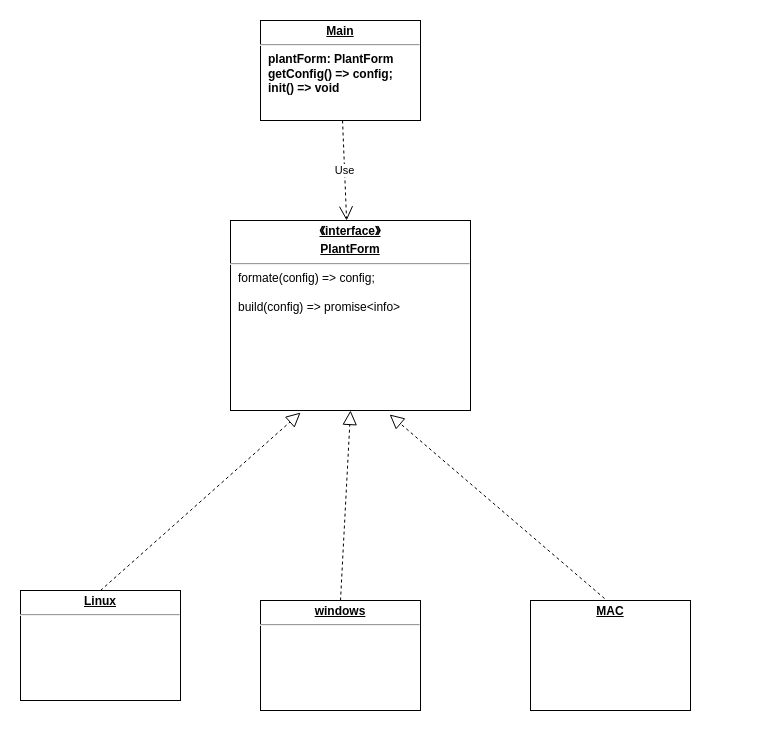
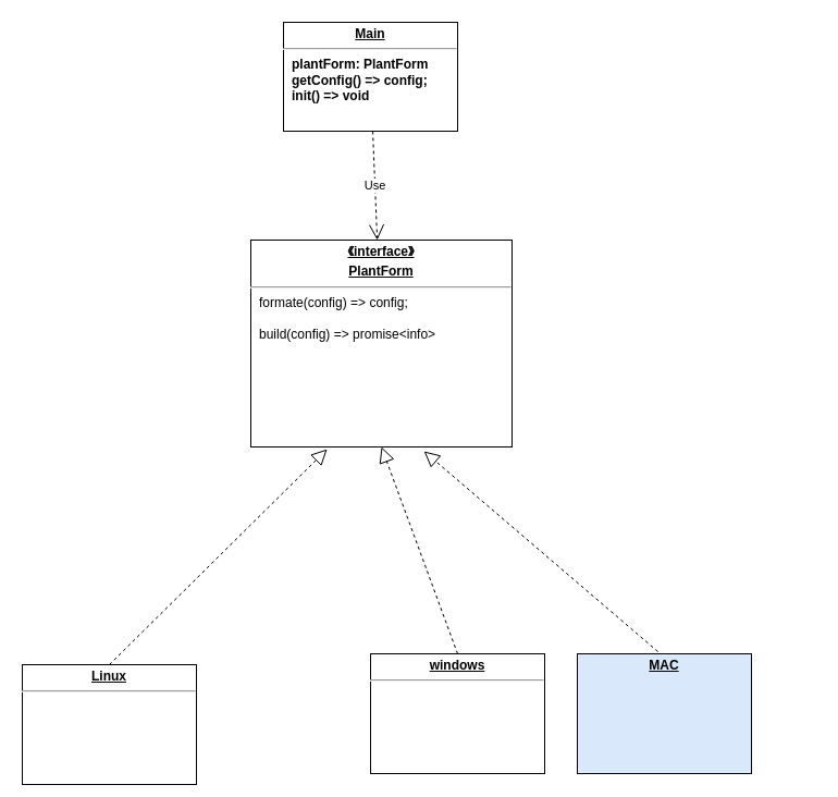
  <mxCell id="0" style=";html=1;" />
  <mxCell id="1" style=";html=1;" parent="0" />
  <mxCell id="2" style="edgeStyle=orthogonalEdgeStyle;rounded=0;html=1;jettySize=auto;orthogonalLoop=1;endArrow=circlePlus;endFill=0;" parent="1" edge="1"><mxGeometry relative="1" as="geometry"><Array as="points"><mxPoint x="87" y="275" /><mxPoint x="127" y="275" /></Array><mxPoint x="87" y="325" as="sourcePoint" /></mxGeometry></mxCell>
  <mxCell id="3" style="edgeStyle=orthogonalEdgeStyle;rounded=0;html=1;endArrow=circlePlus;endFill=0;jettySize=auto;orthogonalLoop=1;" parent="1" edge="1"><mxGeometry relative="1" as="geometry"><Array as="points"><mxPoint x="327" y="275" /><mxPoint x="127" y="275" /></Array><mxPoint x="127" y="235" as="targetPoint" /></mxGeometry></mxCell>
  <mxCell id="4" style="edgeStyle=none;rounded=0;html=1;dashed=1;endArrow=none;endFill=0;jettySize=auto;orthogonalLoop=1;" parent="1" edge="1"><mxGeometry relative="1" as="geometry"><mxPoint x="747.417" y="395" as="sourcePoint" /></mxGeometry></mxCell>
  <mxCell id="5" style="edgeStyle=orthogonalEdgeStyle;rounded=0;html=1;endArrow=circlePlus;endFill=0;jettySize=auto;orthogonalLoop=1;entryX=0.25;entryY=1;" parent="1" edge="1"><mxGeometry relative="1" as="geometry"><Array as="points"><mxPoint x="237" y="425" /><mxPoint x="287" y="425" /></Array><mxPoint x="237" y="445" as="sourcePoint" /></mxGeometry></mxCell>
  <mxCell id="6" style="edgeStyle=orthogonalEdgeStyle;rounded=0;html=1;endArrow=circlePlus;endFill=0;jettySize=auto;orthogonalLoop=1;entryX=0.75;entryY=1;" parent="1" edge="1"><mxGeometry relative="1" as="geometry"><Array as="points"><mxPoint x="627" y="415" /><mxPoint x="367" y="415" /></Array><mxPoint x="367" y="395" as="targetPoint" /></mxGeometry></mxCell>
  <mxCell id="7" style="edgeStyle=none;rounded=0;html=1;dashed=1;endArrow=none;endFill=0;jettySize=auto;orthogonalLoop=1;" parent="1" edge="1"><mxGeometry relative="1" as="geometry"><mxPoint x="627" y="215" as="targetPoint" /></mxGeometry></mxCell>
  <mxCell id="8" style="edgeStyle=orthogonalEdgeStyle;rounded=0;html=1;endArrow=circlePlus;endFill=0;jettySize=auto;orthogonalLoop=1;" parent="1" edge="1"><mxGeometry relative="1" as="geometry"><Array as="points"><mxPoint x="87" y="545" /><mxPoint x="87" y="545" /></Array><mxPoint x="87" y="575" as="sourcePoint" /></mxGeometry></mxCell>
  <mxCell id="9" style="rounded=0;html=1;endArrow=none;endFill=0;jettySize=auto;orthogonalLoop=1;dashed=1;" parent="1" edge="1"><mxGeometry relative="1" as="geometry"><mxPoint x="561.545" y="615" as="sourcePoint" /></mxGeometry></mxCell>
  <mxCell id="10" value="&lt;p style=&quot;margin:0px;margin-top:4px;text-align:center;text-decoration:underline;&quot;&gt;&lt;b&gt;《interface》&lt;/b&gt;&lt;/p&gt;&lt;p style=&quot;margin:0px;margin-top:4px;text-align:center;text-decoration:underline;&quot;&gt;&lt;b&gt;PlantForm&lt;/b&gt;&lt;/p&gt;&lt;hr&gt;&lt;p style=&quot;margin:0px;margin-left:8px;&quot;&gt;formate(config) =&amp;gt; config;&lt;/p&gt;&lt;p style=&quot;margin:0px;margin-left:8px;&quot;&gt;&lt;br&gt;&lt;/p&gt;&lt;p style=&quot;margin:0px;margin-left:8px;&quot;&gt;build(config) =&amp;gt; promise&amp;lt;info&amp;gt;&lt;/p&gt;" style="verticalAlign=top;align=left;overflow=fill;fontSize=12;fontFamily=Helvetica;html=1;" vertex="1" parent="1"><mxGeometry x="230" y="220" width="240" height="190" as="geometry" /></mxCell>
  <mxCell id="11" value="" style="line;strokeWidth=1;fillColor=none;align=left;verticalAlign=middle;spacingTop=-1;spacingLeft=3;spacingRight=3;rotatable=0;labelPosition=right;points=[];portConstraint=eastwest;strokeColor=inherit;" vertex="1" parent="1"><mxGeometry x="220" y="170" width="80" height="8" as="geometry" /></mxCell>
  <mxCell id="12" value="" style="line;strokeWidth=1;fillColor=none;align=left;verticalAlign=middle;spacingTop=-1;spacingLeft=3;spacingRight=3;rotatable=0;labelPosition=right;points=[];portConstraint=eastwest;strokeColor=inherit;" vertex="1" parent="1"><mxGeometry x="360" y="380" width="40" height="8" as="geometry" /></mxCell>
  <mxCell id="13" value="&lt;p style=&quot;margin:0px;margin-top:4px;text-align:center;text-decoration:underline;&quot;&gt;&lt;b&gt;Main&lt;/b&gt;&lt;/p&gt;&lt;hr&gt;&lt;p style=&quot;margin:0px;margin-left:8px;&quot;&gt;&lt;b style=&quot;border-color: var(--border-color); text-align: center;&quot;&gt;plantForm: PlantForm&lt;/b&gt;&lt;br&gt;&lt;/p&gt;&lt;p style=&quot;margin:0px;margin-left:8px;&quot;&gt;&lt;b style=&quot;border-color: var(--border-color); text-align: center;&quot;&gt;getConfig() =&amp;gt; config;&lt;/b&gt;&lt;/p&gt;&lt;p style=&quot;margin:0px;margin-left:8px;&quot;&gt;&lt;b style=&quot;border-color: var(--border-color); text-align: center;&quot;&gt;init() =&amp;gt; void&lt;/b&gt;&lt;/p&gt;&lt;p style=&quot;margin:0px;margin-left:8px;&quot;&gt;&lt;b style=&quot;border-color: var(--border-color); text-align: center;&quot;&gt;&lt;br&gt;&lt;/b&gt;&lt;/p&gt;" style="verticalAlign=top;align=left;overflow=fill;fontSize=12;fontFamily=Helvetica;html=1;" vertex="1" parent="1"><mxGeometry x="260" y="20" width="160" height="100" as="geometry" /></mxCell>
- <mxCell id="14" value="&lt;p style=&quot;margin:0px;margin-top:4px;text-align:center;text-decoration:underline;&quot;&gt;&lt;b&gt;Linux&lt;/b&gt;&lt;/p&gt;&lt;hr&gt;&lt;p style=&quot;margin:0px;margin-left:8px;&quot;&gt;&lt;br&gt;&lt;/p&gt;" style="verticalAlign=top;align=left;overflow=fill;fontSize=12;fontFamily=Helvetica;html=1;" vertex="1" parent="1"><mxGeometry x="20" y="590" width="160" height="110" as="geometry" /></mxCell>
+ <mxCell id="14" value="&lt;p style=&quot;margin:0px;margin-top:4px;text-align:center;text-decoration:underline;&quot;&gt;&lt;b&gt;Linux&lt;/b&gt;&lt;/p&gt;&lt;hr&gt;&lt;p style=&quot;margin:0px;margin-left:8px;&quot;&gt;&lt;br&gt;&lt;/p&gt;" style="verticalAlign=top;align=left;overflow=fill;fontSize=12;fontFamily=Helvetica;html=1;" vertex="1" parent="1"><mxGeometry x="20" y="610" width="160" height="110" as="geometry" /></mxCell>
  <mxCell id="15" value="" style="endArrow=block;dashed=1;endFill=0;endSize=12;html=1;rounded=0;entryX=0.292;entryY=1.011;entryDx=0;entryDy=0;entryPerimeter=0;exitX=0.5;exitY=0;exitDx=0;exitDy=0;" edge="1" parent="1" source="14" target="10"><mxGeometry width="160" relative="1" as="geometry"><mxPoint x="40" y="530" as="sourcePoint" /><mxPoint x="300" y="440" as="targetPoint" /></mxGeometry></mxCell>
- <mxCell id="16" value="&lt;p style=&quot;margin:0px;margin-top:4px;text-align:center;text-decoration:underline;&quot;&gt;&lt;b&gt;windows&lt;/b&gt;&lt;/p&gt;&lt;hr&gt;&lt;p style=&quot;margin:0px;margin-left:8px;&quot;&gt;&lt;br&gt;&lt;/p&gt;" style="verticalAlign=top;align=left;overflow=fill;fontSize=12;fontFamily=Helvetica;html=1;" vertex="1" parent="1"><mxGeometry x="260" y="600" width="160" height="110" as="geometry" /></mxCell>
- <mxCell id="17" value="&lt;p style=&quot;margin:0px;margin-top:4px;text-align:center;text-decoration:underline;&quot;&gt;&lt;b&gt;MAC&lt;/b&gt;&lt;/p&gt;" style="verticalAlign=top;align=left;overflow=fill;fontSize=12;fontFamily=Helvetica;html=1;" vertex="1" parent="1"><mxGeometry x="530" y="600" width="160" height="110" as="geometry" /></mxCell>
+ <mxCell id="16" value="&lt;p style=&quot;margin:0px;margin-top:4px;text-align:center;text-decoration:underline;&quot;&gt;&lt;b&gt;windows&lt;/b&gt;&lt;/p&gt;&lt;hr&gt;&lt;p style=&quot;margin:0px;margin-left:8px;&quot;&gt;&lt;br&gt;&lt;/p&gt;" style="verticalAlign=top;align=left;overflow=fill;fontSize=12;fontFamily=Helvetica;html=1;" vertex="1" parent="1"><mxGeometry x="340" y="600" width="160" height="110" as="geometry" /></mxCell>
+ <mxCell id="17" value="&lt;p style=&quot;margin:0px;margin-top:4px;text-align:center;text-decoration:underline;&quot;&gt;&lt;b&gt;MAC&lt;/b&gt;&lt;/p&gt;" style="verticalAlign=top;align=left;overflow=fill;fontSize=12;fontFamily=Helvetica;html=1;fillColor=#dae8fc;" vertex="1" parent="1"><mxGeometry x="530" y="600" width="160" height="110" as="geometry" /></mxCell>
  <mxCell id="18" value="" style="endArrow=block;dashed=1;endFill=0;endSize=12;html=1;rounded=0;entryX=0.5;entryY=1;entryDx=0;entryDy=0;exitX=0.5;exitY=0;exitDx=0;exitDy=0;" edge="1" parent="1" source="16" target="10"><mxGeometry width="160" relative="1" as="geometry"><mxPoint x="325" y="590" as="sourcePoint" /><mxPoint x="335" y="430" as="targetPoint" /></mxGeometry></mxCell>
  <mxCell id="19" value="" style="endArrow=block;dashed=1;endFill=0;endSize=12;html=1;rounded=0;exitX=0.463;exitY=-0.018;exitDx=0;exitDy=0;entryX=0.663;entryY=1.021;entryDx=0;entryDy=0;entryPerimeter=0;exitPerimeter=0;" edge="1" parent="1" source="17" target="10"><mxGeometry width="160" relative="1" as="geometry"><mxPoint x="98.96" y="620.99" as="sourcePoint" /><mxPoint x="360" y="440" as="targetPoint" /><Array as="points" /></mxGeometry></mxCell>
  <mxCell id="20" value="Use" style="endArrow=open;endSize=12;dashed=1;html=1;rounded=0;" edge="1" parent="1" source="13" target="10"><mxGeometry width="160" relative="1" as="geometry"><mxPoint x="460" y="160" as="sourcePoint" /><mxPoint x="500" y="150" as="targetPoint" /></mxGeometry></mxCell>
